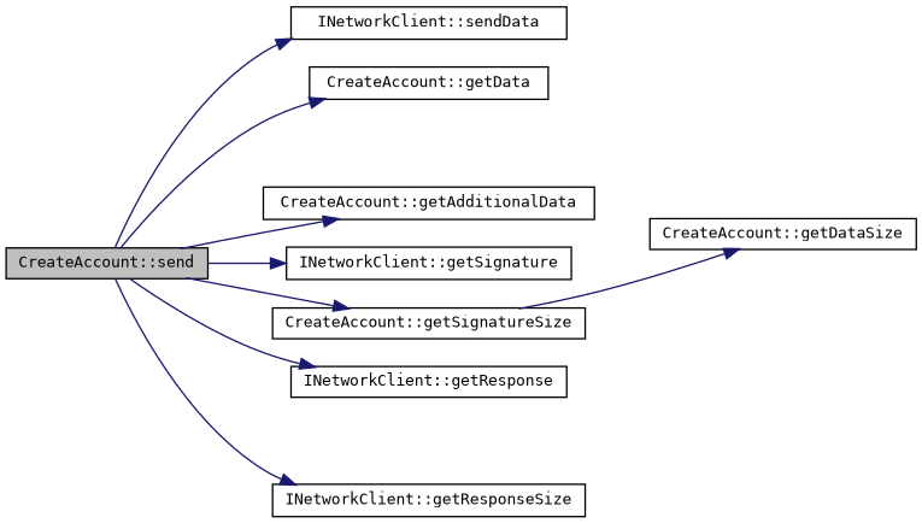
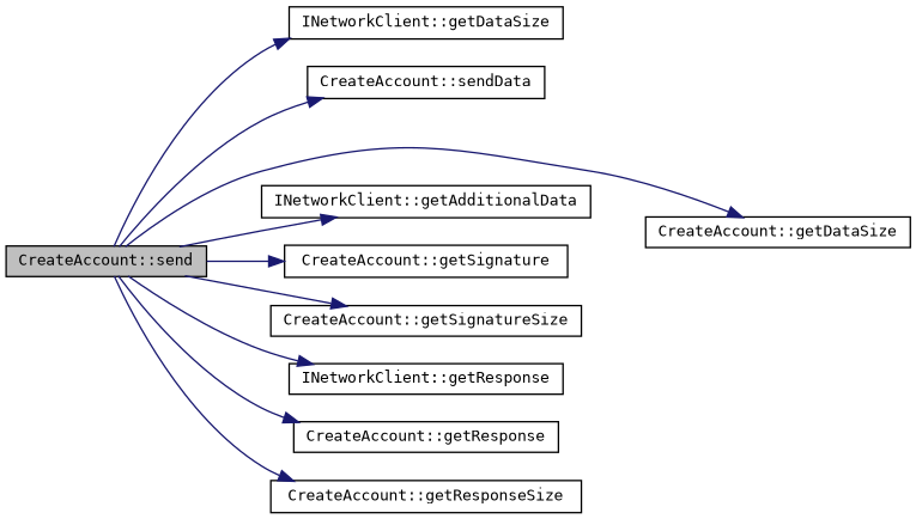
  digraph {
    fontname="DejaVu Sans Mono"
    rankdir=LR
    node [color=black fillcolor=white fontname="DejaVu Sans Mono" fontsize=10 shape=record style=filled]
    edge [color=midnightblue fontname="DejaVu Sans Mono" fontsize=10 labelfontname=Helvetica labelfontsize=10 style=solid]
    n1 [fillcolor=grey75 fontcolor=black height=0.2 label="CreateAccount::send" width=0.4]
-   n2 [height=0.2 label="INetworkClient::sendData" width=0.4]
-   n3 [height=0.2 label="CreateAccount::getData" width=0.4]
+   n2 [height=0.2 label="INetworkClient::getDataSize" width=0.4]
+   n3 [height=0.2 label="CreateAccount::sendData" width=0.4]
    n4 [height=0.2 label="CreateAccount::getDataSize" width=0.4]
-   n5 [height=0.2 label="CreateAccount::getAdditionalData" width=0.4]
-   n6 [height=0.2 label="INetworkClient::getSignature" width=0.4]
+   n5 [height=0.2 label="INetworkClient::getAdditionalData" width=0.4]
+   n6 [height=0.2 label="CreateAccount::getSignature" width=0.4]
    n7 [height=0.2 label="CreateAccount::getSignatureSize" width=0.4]
    n8 [height=0.2 label="INetworkClient::getResponse" width=0.4]
-   n10 [height=0.2 label="INetworkClient::getResponseSize" width=0.4]
+   n9 [height=0.2 label="CreateAccount::getResponse" width=0.4]
+   n10 [height=0.2 label="CreateAccount::getResponseSize" width=0.4]
    n1 -> n2
    n1 -> n3
-   n7 -> n4
+   n1 -> n4
    n1 -> n5
    n1 -> n6
    n1 -> n7
    n1 -> n8
+   n1 -> n9
    n1 -> n10
  }
